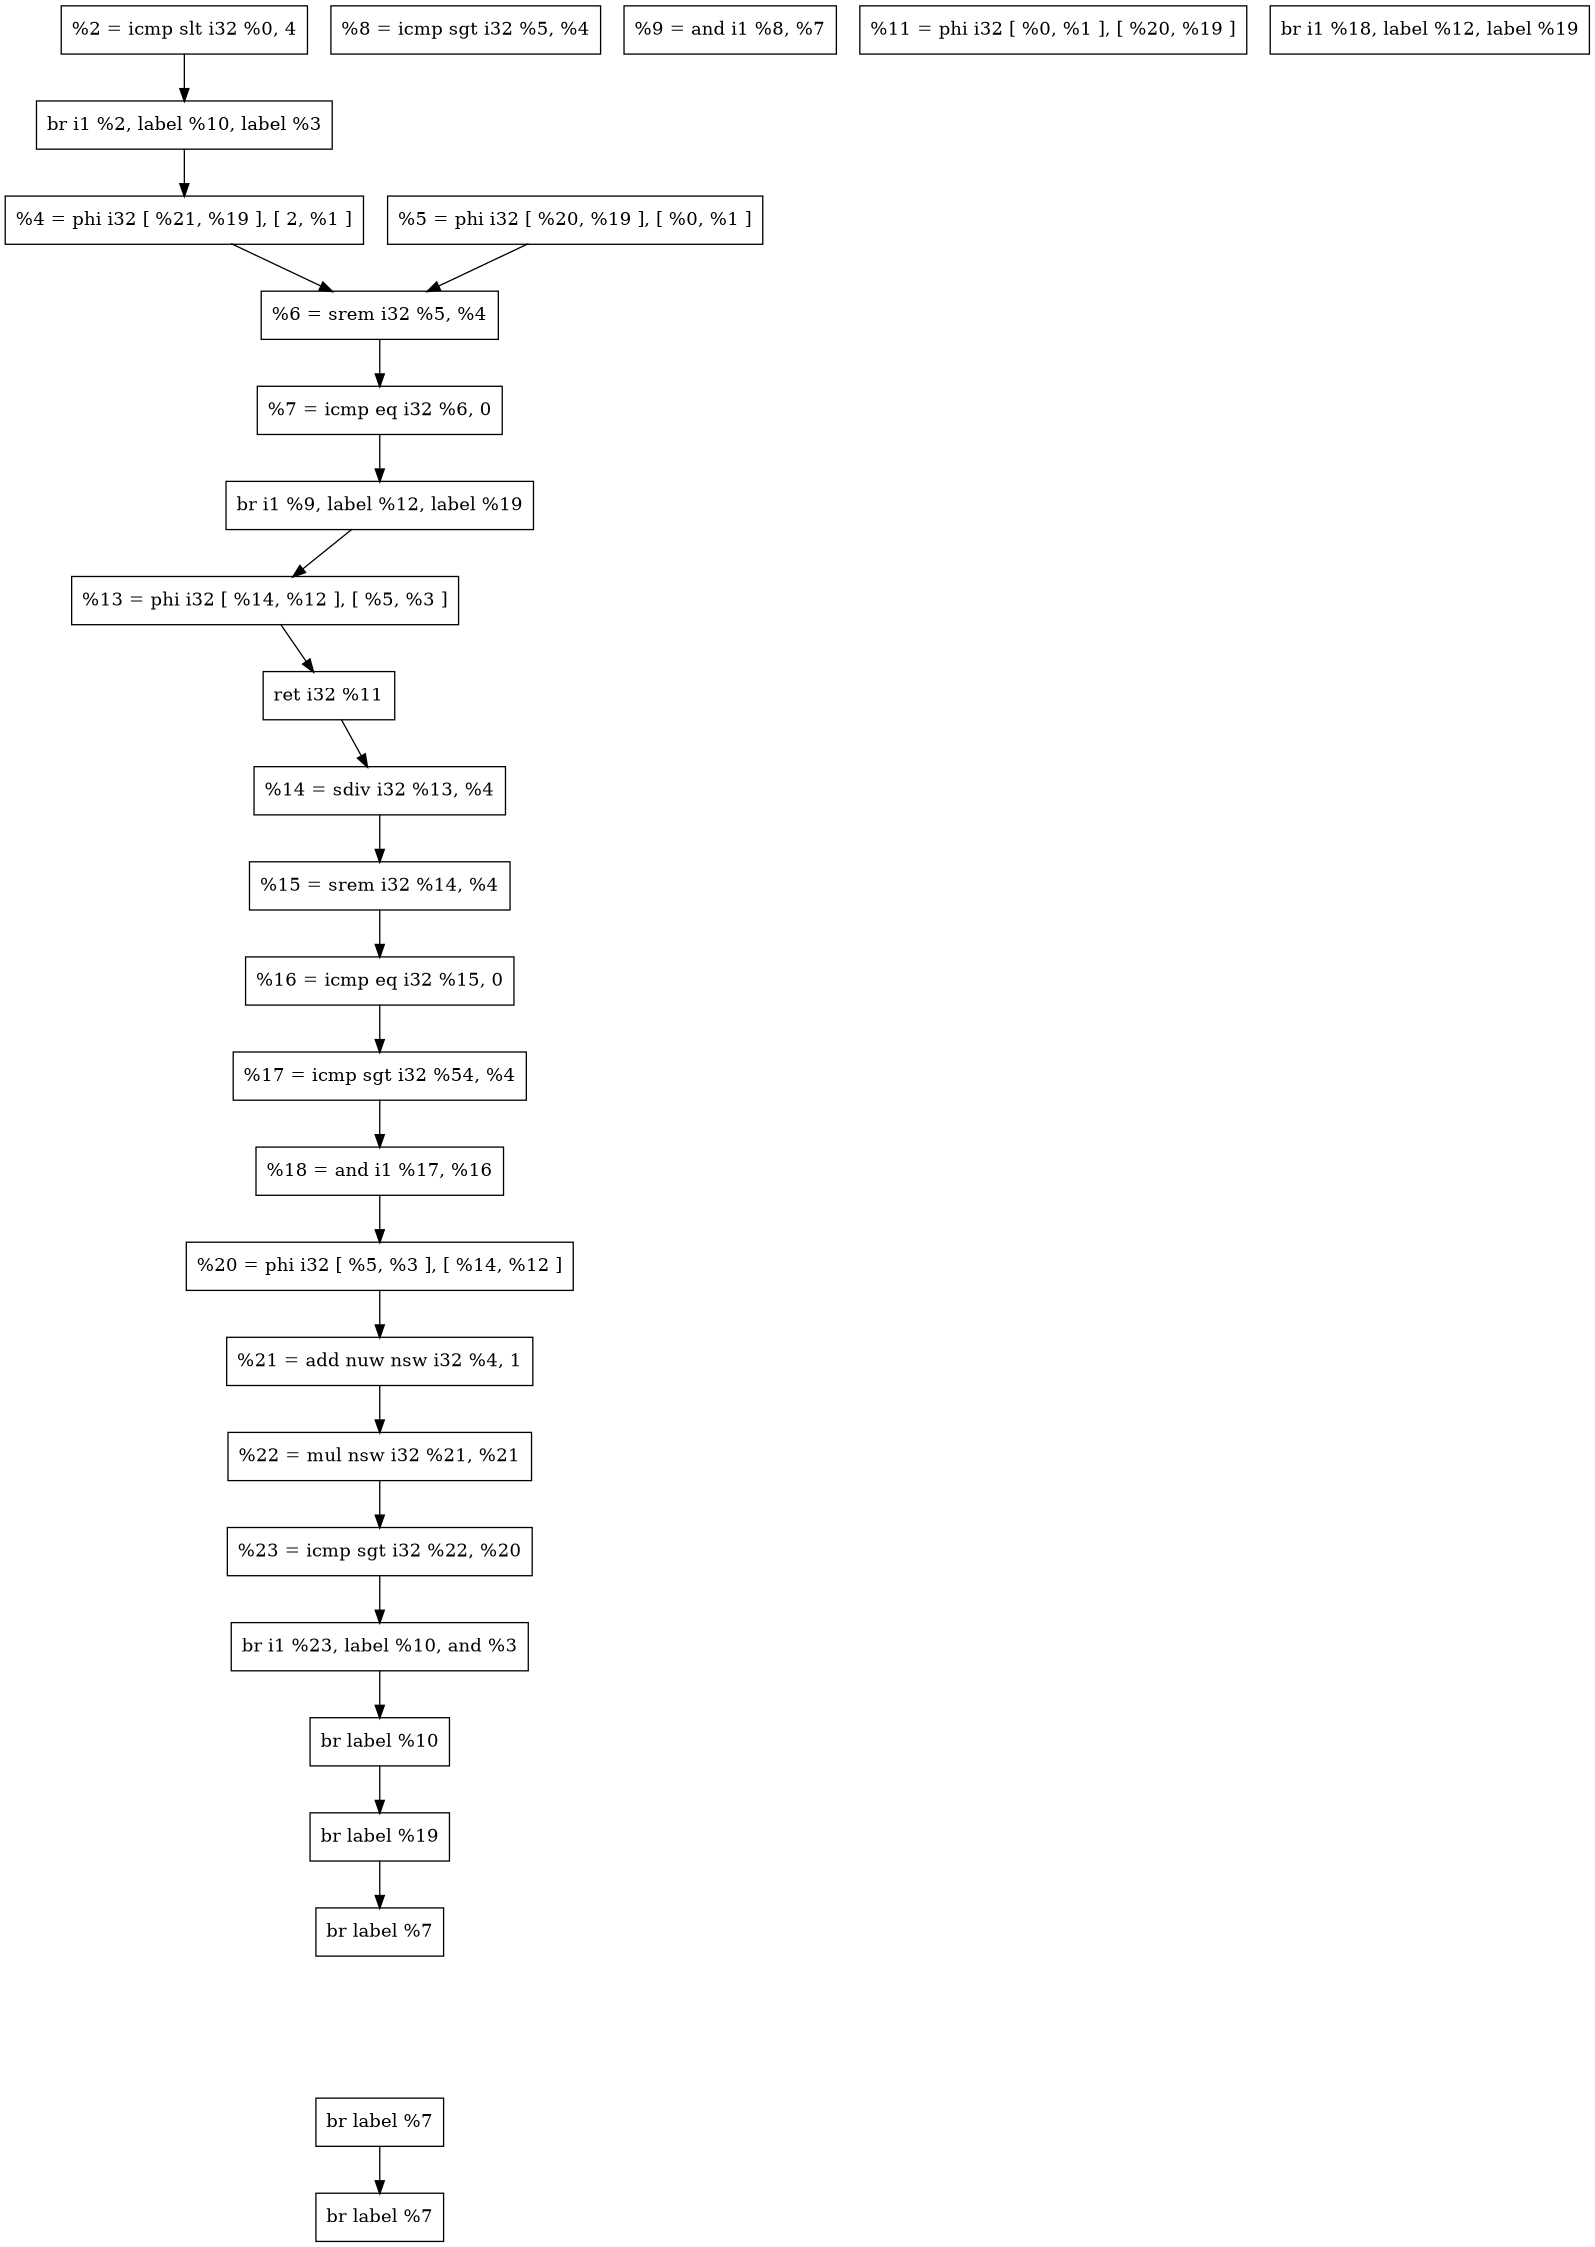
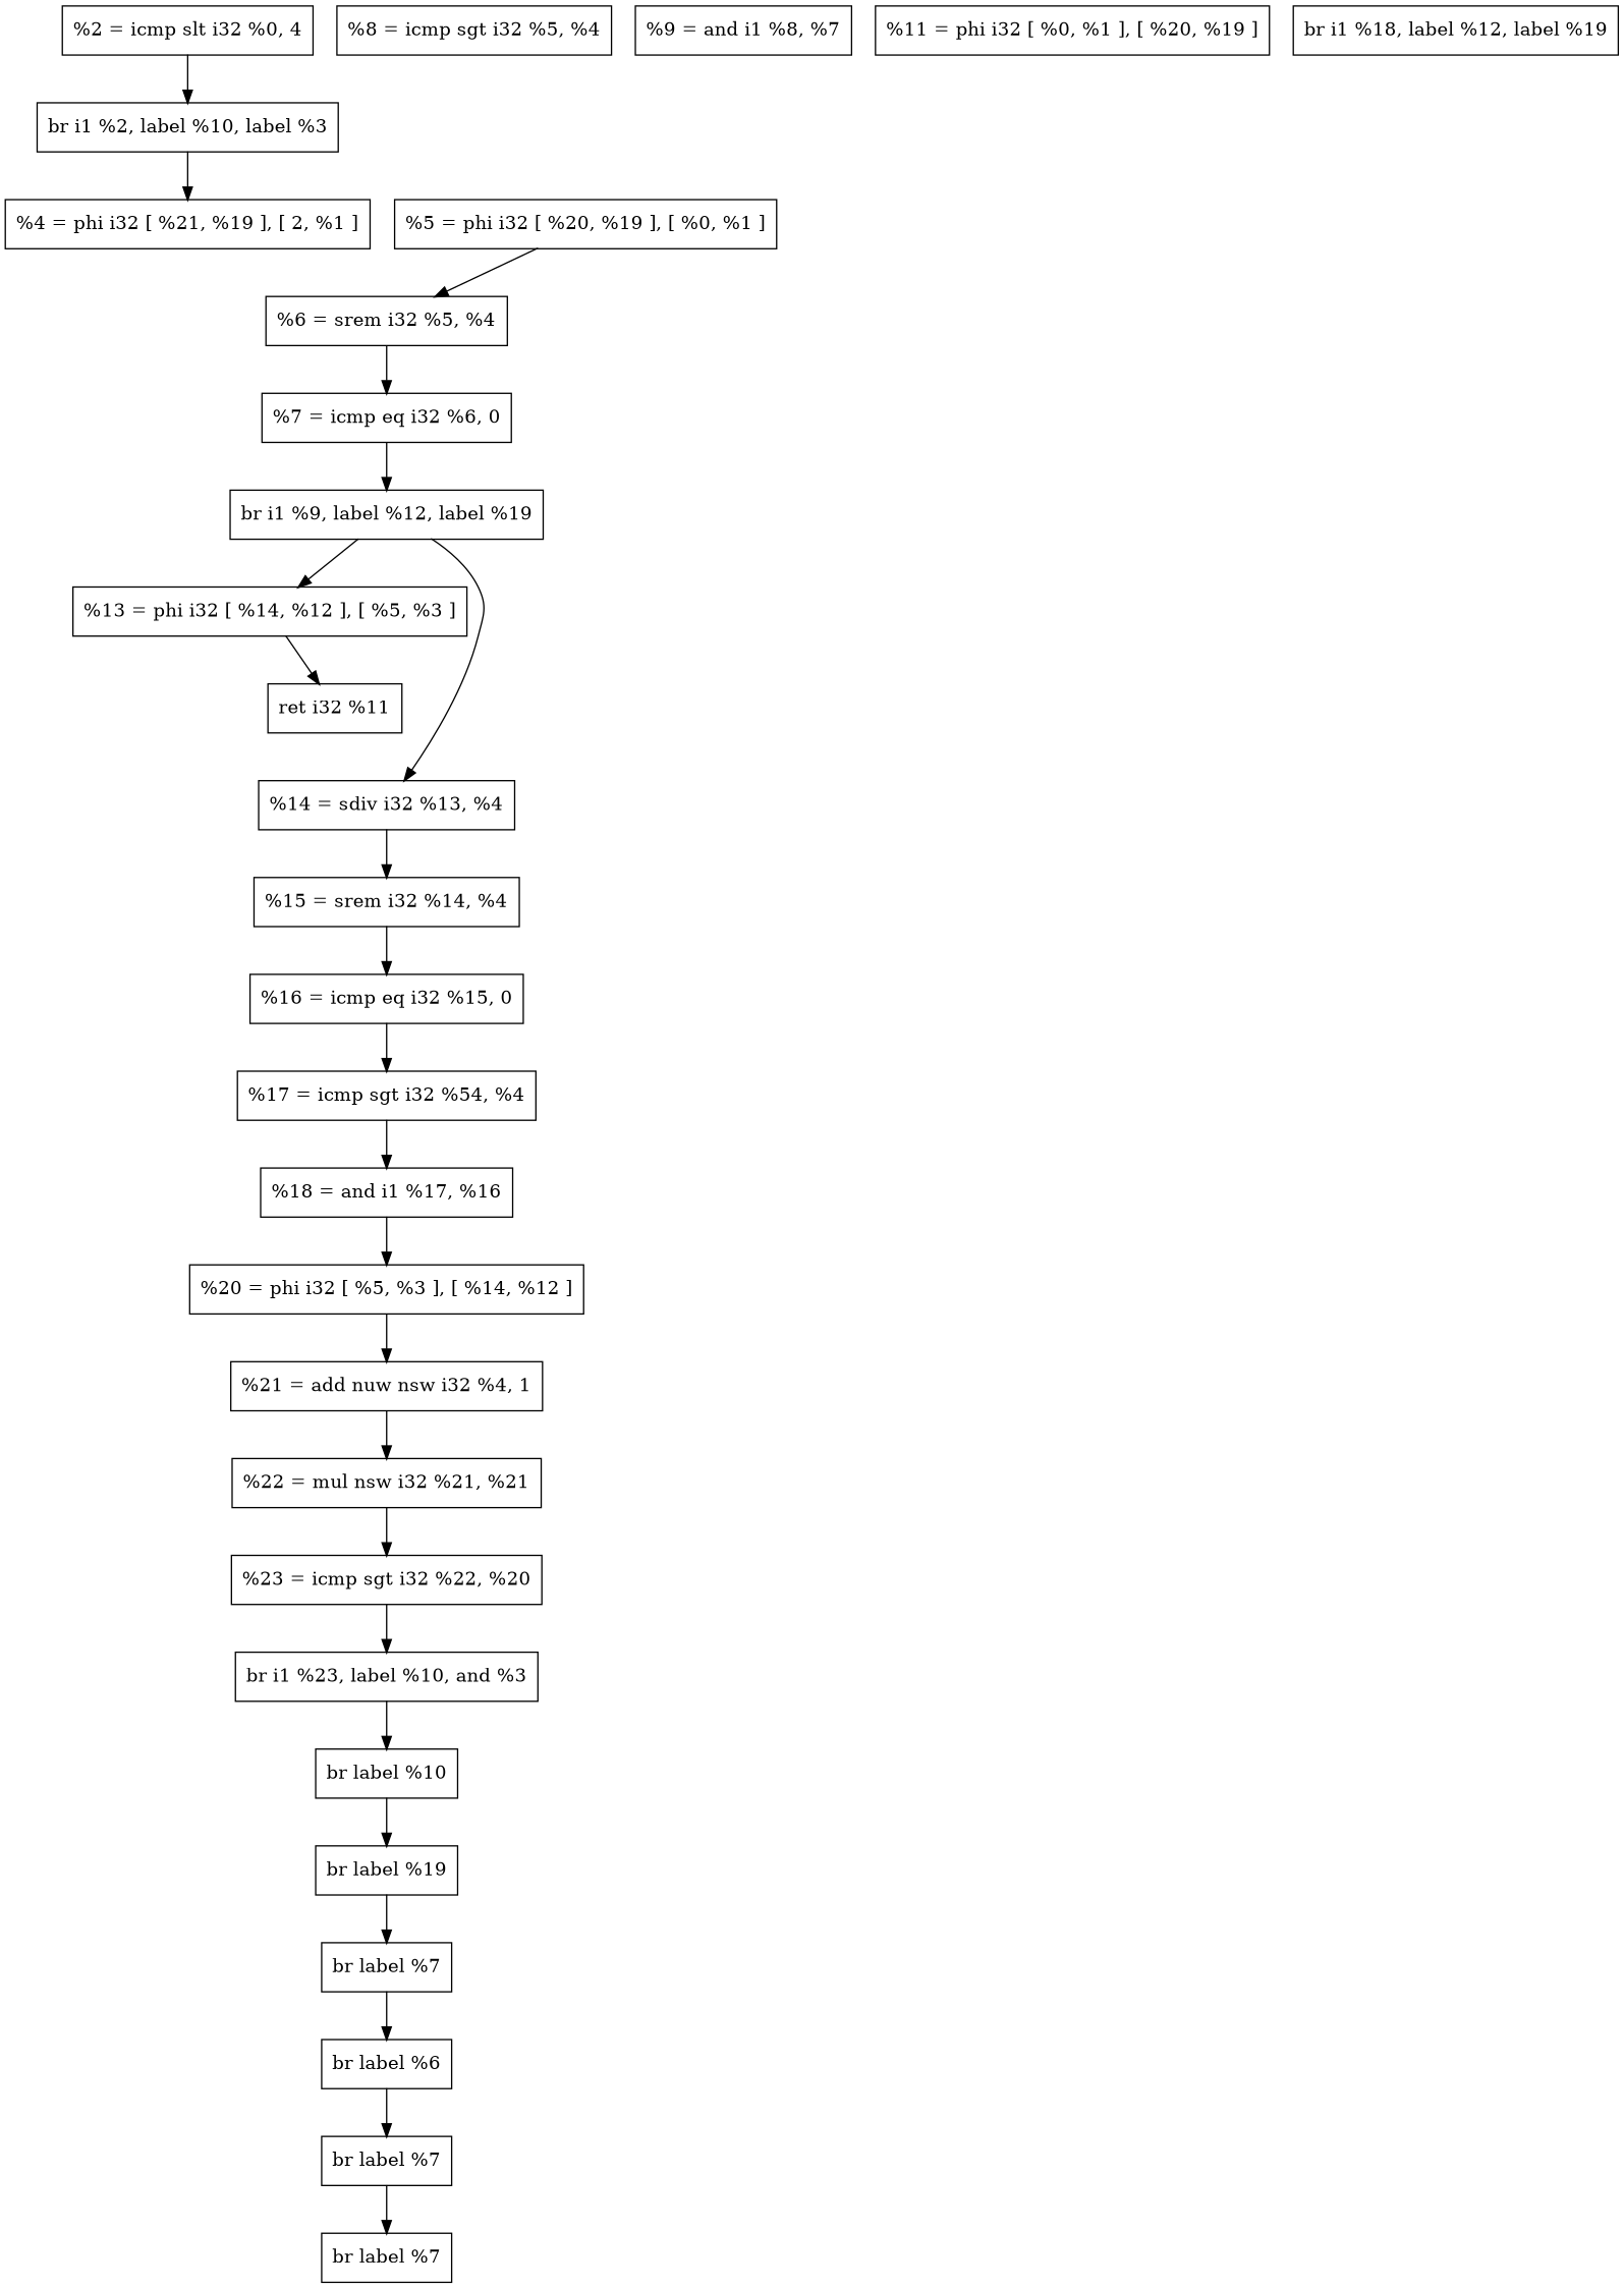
  digraph {
    node [shape=record]
    n1 [label="  %2 = icmp slt i32 %0, 4"]
    n2 [label="  br i1 %2, label %10, label %3"]
    n3 [label="  %4 = phi i32 [ %21, %19 ], [ 2, %1 ]"]
    n4 [label="  %6 = srem i32 %5, %4"]
    n5 [label="  %7 = icmp eq i32 %6, 0"]
    n6 [label="  %5 = phi i32 [ %20, %19 ], [ %0, %1 ]"]
    n7 [label="  br i1 %9, label %12, label %19"]
    n8 [label="  %13 = phi i32 [ %14, %12 ], [ %5, %3 ]"]
    n9 [label="  %8 = icmp sgt i32 %5, %4"]
    n10 [label="  %9 = and i1 %8, %7"]
    n11 [label="  %11 = phi i32 [ %0, %1 ], [ %20, %19 ]"]
    n12 [label="  ret i32 %11"]
    n13 [label="  %14 = sdiv i32 %13, %4"]
    n14 [label="  %15 = srem i32 %14, %4"]
    n15 [label="  %16 = icmp eq i32 %15, 0"]
    n16 [label="%17 = icmp sgt i32 %54, %4"]
    n17 [label="  %18 = and i1 %17, %16"]
    n18 [label="  %20 = phi i32 [ %5, %3 ], [ %14, %12 ]"]
    n19 [label="  %21 = add nuw nsw i32 %4, 1"]
    n20 [label="  %22 = mul nsw i32 %21, %21"]
    n21 [label="  %23 = icmp sgt i32 %22, %20"]
    n22 [label="br i1 %23, label %10, and %3"]
    n23 [label="  br label %10"]
    n24 [label="  br i1 %18, label %12, label %19"]
    n25 [label="  br label %19"]
    n26 [label="  br label %7"]
+   n27 [label="  br label %6"]
    n28 [label="  br label %7"]
    n29 [label="  br label %7"]
    n1 -> n2
    n2 -> n3
-   n3 -> n4
    n4 -> n5
    n5 -> n7
    n6 -> n4
    n7 -> n8
    n8 -> n12
-   n12 -> n13
+   n7 -> n13
    n13 -> n14
    n14 -> n15
    n15 -> n16
    n16 -> n17
    n17 -> n18
    n18 -> n19
    n19 -> n20
    n20 -> n21
    n21 -> n22
    n22 -> n23
    n23 -> n25
    n25 -> n26
+   n26 -> n27
+   n27 -> n28
    n28 -> n29
  }
